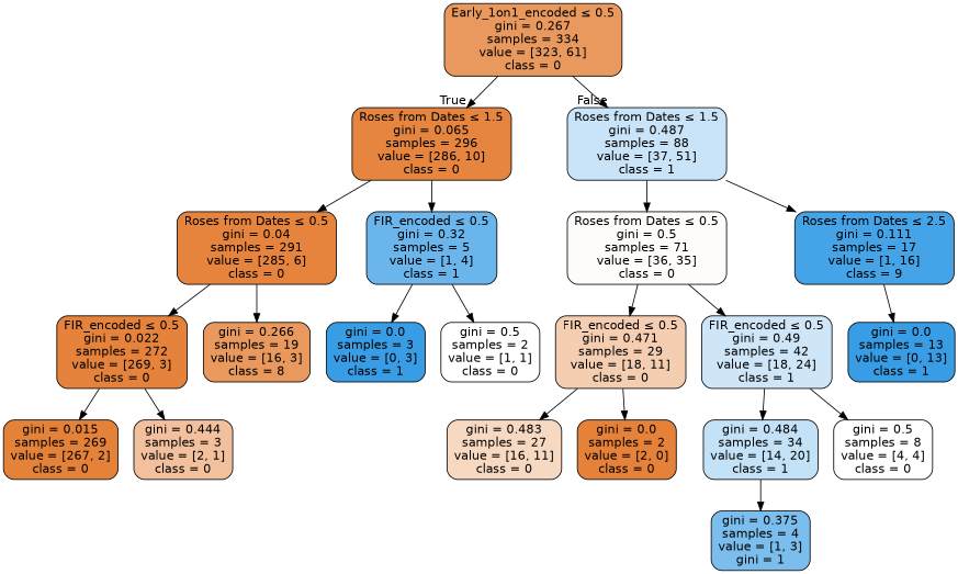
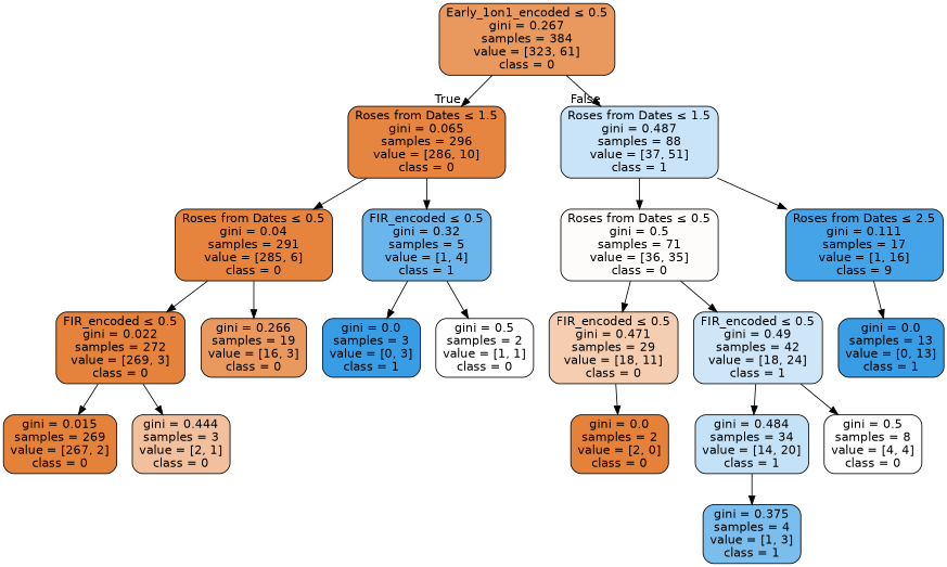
  digraph {
    node [color=black fillcolor="#ea995e" fontname=helvetica shape=box style="filled, rounded"]
    edge [fontname=helvetica]
-   n1 [label=<Early_1on1_encoded &le; 0.5<br/>gini = 0.267<br/>samples = 334<br/>value = [323, 61]<br/>class = 0>]
+   n1 [label=<Early_1on1_encoded &le; 0.5<br/>gini = 0.267<br/>samples = 384<br/>value = [323, 61]<br/>class = 0>]
    n2 [fillcolor="#e68540" label=<Roses from Dates &le; 1.5<br/>gini = 0.065<br/>samples = 296<br/>value = [286, 10]<br/>class = 0>]
    n3 [fillcolor="#c9e4f8" label=<Roses from Dates &le; 1.5<br/>gini = 0.487<br/>samples = 88<br/>value = [37, 51]<br/>class = 1>]
    n4 [fillcolor="#e6843d" label=<Roses from Dates &le; 0.5<br/>gini = 0.04<br/>samples = 291<br/>value = [285, 6]<br/>class = 0>]
    n5 [fillcolor="#6ab6ec" label=<FIR_encoded &le; 0.5<br/>gini = 0.32<br/>samples = 5<br/>value = [1, 4]<br/>class = 1>]
    n6 [fillcolor="#fefcfa" label=<Roses from Dates &le; 0.5<br/>gini = 0.5<br/>samples = 71<br/>value = [36, 35]<br/>class = 0>]
    n7 [fillcolor="#45a3e7" label=<Roses from Dates &le; 2.5<br/>gini = 0.111<br/>samples = 17<br/>value = [1, 16]<br/>class = 9>]
    n8 [fillcolor="#e5823b" label=<FIR_encoded &le; 0.5<br/>gini = 0.022<br/>samples = 272<br/>value = [269, 3]<br/>class = 0>]
-   n9 [label=<gini = 0.266<br/>samples = 19<br/>value = [16, 3]<br/>class = 8>]
+   n9 [label=<gini = 0.266<br/>samples = 19<br/>value = [16, 3]<br/>class = 0>]
    n10 [fillcolor="#399de5" label=<gini = 0.0<br/>samples = 3<br/>value = [0, 3]<br/>class = 1>]
    n11 [fillcolor="#ffffff" label=<gini = 0.5<br/>samples = 2<br/>value = [1, 1]<br/>class = 0>]
    n12 [fillcolor="#e5823a" label=<gini = 0.015<br/>samples = 269<br/>value = [267, 2]<br/>class = 0>]
    n13 [fillcolor="#f2c09c" label=<gini = 0.444<br/>samples = 3<br/>value = [2, 1]<br/>class = 0>]
    n14 [fillcolor="#f5ceb2" label=<FIR_encoded &le; 0.5<br/>gini = 0.471<br/>samples = 29<br/>value = [18, 11]<br/>class = 0>]
    n15 [fillcolor="#cee6f8" label=<FIR_encoded &le; 0.5<br/>gini = 0.49<br/>samples = 42<br/>value = [18, 24]<br/>class = 1>]
    n16 [fillcolor="#399de5" label=<gini = 0.0<br/>samples = 13<br/>value = [0, 13]<br/>class = 1>]
-   n17 [fillcolor="#f7d8c1" label=<gini = 0.483<br/>samples = 27<br/>value = [16, 11]<br/>class = 0>]
    n18 [fillcolor="#e58139" label=<gini = 0.0<br/>samples = 2<br/>value = [2, 0]<br/>class = 0>]
    n19 [fillcolor="#c4e2f7" label=<gini = 0.484<br/>samples = 34<br/>value = [14, 20]<br/>class = 1>]
    n20 [fillcolor="#ffffff" label=<gini = 0.5<br/>samples = 8<br/>value = [4, 4]<br/>class = 0>]
-   n21 [fillcolor="#7bbeee" label=<gini = 0.375<br/>samples = 4<br/>value = [1, 3]<br/>gini = 1>]
+   n21 [fillcolor="#7bbeee" label=<gini = 0.375<br/>samples = 4<br/>value = [1, 3]<br/>class = 1>]
    n1 -> n2 [headlabel=True labelangle=45 labeldistance=2.5]
    n1 -> n3 [headlabel=False labelangle=-45 labeldistance=2.5]
    n2 -> n4
    n2 -> n5
    n3 -> n6
    n3 -> n7
    n4 -> n8
    n4 -> n9
    n5 -> n10
    n5 -> n11
    n6 -> n14
    n6 -> n15
    n7 -> n16
    n8 -> n12
    n8 -> n13
-   n14 -> n17
    n14 -> n18
    n15 -> n19
    n15 -> n20
    n19 -> n21
  }
